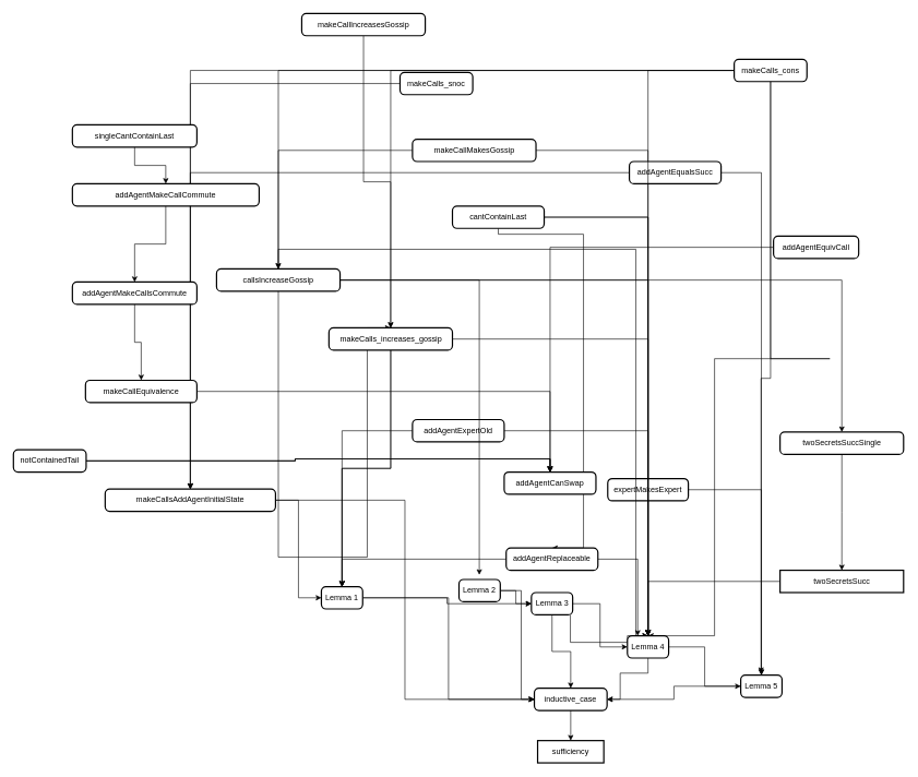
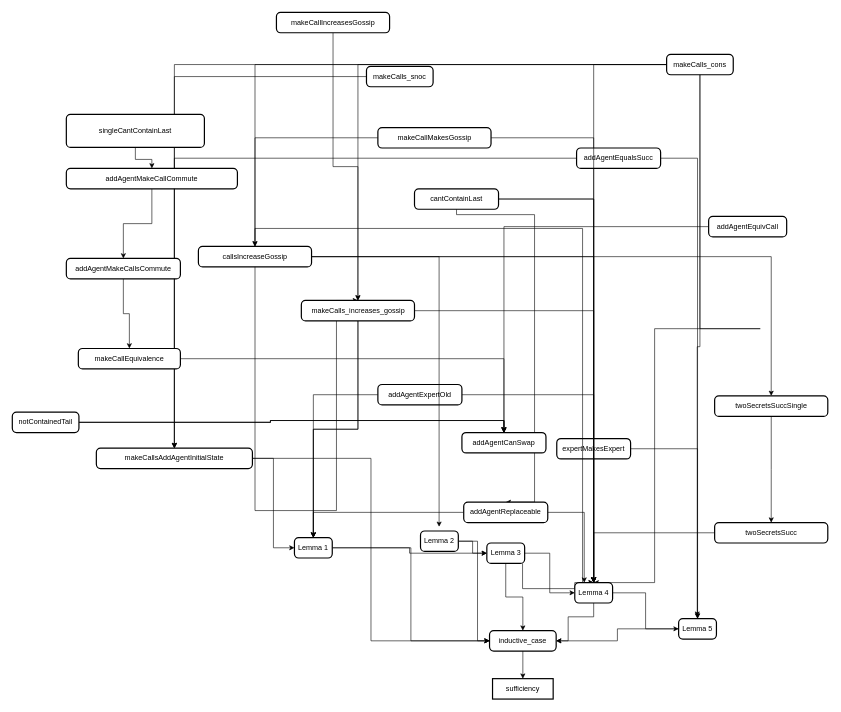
  <mxCell id="0" />
  <mxCell id="1" parent="0" />
  <mxCell id="2" style="edgeStyle=orthogonalEdgeStyle;rounded=0;orthogonalLoop=1;jettySize=auto;html=1;entryX=0.5;entryY=0;entryDx=0;entryDy=0;" edge="1" parent="1" source="5" target="20"><mxGeometry relative="1" as="geometry" /></mxCell>
  <mxCell id="3" style="edgeStyle=orthogonalEdgeStyle;rounded=0;orthogonalLoop=1;jettySize=auto;html=1;entryX=0;entryY=0.5;entryDx=0;entryDy=0;" edge="1" parent="1" source="58" target="15"><mxGeometry relative="1" as="geometry" /></mxCell>
  <mxCell id="4" style="edgeStyle=orthogonalEdgeStyle;rounded=0;orthogonalLoop=1;jettySize=auto;html=1;entryX=0.5;entryY=0;entryDx=0;entryDy=0;" edge="1" parent="1" source="5" target="58"><mxGeometry relative="1" as="geometry"><Array as="points"><mxPoint x="870" y="980" /><mxPoint x="957" y="980" /></Array></mxGeometry></mxCell>
  <mxCell id="5" value="Lemma 3" style="rounded=1;absoluteArcSize=1;arcSize=14;whiteSpace=wrap;strokeWidth=2;" parent="1" vertex="1"><mxGeometry x="810.5" y="904" width="63" height="34" as="geometry" /></mxCell>
  <mxCell id="6" value="sufficiency" style="whiteSpace=wrap;strokeWidth=2;" parent="1" vertex="1"><mxGeometry y="1130" width="101" height="34" as="geometry" x="820" /></mxCell>
  <mxCell id="7" style="edgeStyle=orthogonalEdgeStyle;rounded=0;orthogonalLoop=1;jettySize=auto;html=1;entryX=1;entryY=0.5;entryDx=0;entryDy=0;" edge="1" parent="1" source="58" target="20"><mxGeometry relative="1" as="geometry"><Array as="points"><mxPoint x="989" y="1027" /><mxPoint x="946" y="1027" /><mxPoint x="946" y="1067" /></Array></mxGeometry></mxCell>
  <mxCell id="8" style="edgeStyle=orthogonalEdgeStyle;rounded=0;orthogonalLoop=1;jettySize=auto;html=1;entryX=0;entryY=0.5;entryDx=0;entryDy=0;" edge="1" parent="1" source="10" target="20"><mxGeometry relative="1" as="geometry"><Array as="points"><mxPoint x="795" y="1067" /></Array></mxGeometry></mxCell>
  <mxCell id="9" style="edgeStyle=orthogonalEdgeStyle;rounded=0;orthogonalLoop=1;jettySize=auto;html=1;entryX=0;entryY=0.5;entryDx=0;entryDy=0;" edge="1" parent="1" source="10" target="5"><mxGeometry relative="1" as="geometry" /></mxCell>
  <mxCell id="10" value="Lemma 2" style="rounded=1;absoluteArcSize=1;arcSize=14;whiteSpace=wrap;strokeWidth=2;" vertex="1" parent="1"><mxGeometry x="700" y="884" width="63" height="34" as="geometry" /></mxCell>
  <mxCell id="11" style="edgeStyle=orthogonalEdgeStyle;rounded=0;orthogonalLoop=1;jettySize=auto;html=1;entryX=0;entryY=0.5;entryDx=0;entryDy=0;" edge="1" parent="1" source="13" target="20"><mxGeometry relative="1" as="geometry" /></mxCell>
  <mxCell id="12" style="edgeStyle=orthogonalEdgeStyle;rounded=0;orthogonalLoop=1;jettySize=auto;html=1;entryX=0;entryY=0.5;entryDx=0;entryDy=0;" edge="1" parent="1" source="13" target="5"><mxGeometry relative="1" as="geometry" /></mxCell>
  <mxCell id="13" value="Lemma 1" style="rounded=1;absoluteArcSize=1;arcSize=14;whiteSpace=wrap;strokeWidth=2;" vertex="1" parent="1"><mxGeometry x="490" y="895" width="63" height="34" as="geometry" /></mxCell>
  <mxCell id="14" style="edgeStyle=orthogonalEdgeStyle;rounded=0;orthogonalLoop=1;jettySize=auto;html=1;entryX=1;entryY=0.5;entryDx=0;entryDy=0;" edge="1" parent="1" source="15" target="20"><mxGeometry relative="1" as="geometry" /></mxCell>
  <mxCell id="15" value="Lemma 5" style="rounded=1;absoluteArcSize=1;arcSize=14;whiteSpace=wrap;strokeWidth=2;" vertex="1" parent="1"><mxGeometry x="1130" y="1030" width="63" height="34" as="geometry" /></mxCell>
  <mxCell id="16" style="edgeStyle=orthogonalEdgeStyle;rounded=0;orthogonalLoop=1;jettySize=auto;html=1;entryX=0;entryY=0.5;entryDx=0;entryDy=0;" edge="1" parent="1" source="18" target="20"><mxGeometry relative="1" as="geometry" /></mxCell>
  <mxCell id="17" style="edgeStyle=orthogonalEdgeStyle;rounded=0;orthogonalLoop=1;jettySize=auto;html=1;entryX=0;entryY=0.5;entryDx=0;entryDy=0;" edge="1" parent="1" source="18" target="13"><mxGeometry relative="1" as="geometry" /></mxCell>
  <mxCell id="18" value="makeCallsAddAgentInitialState" style="rounded=1;absoluteArcSize=1;arcSize=14;whiteSpace=wrap;strokeWidth=2;" vertex="1" parent="1"><mxGeometry x="160" y="746" width="260" height="34" as="geometry" /></mxCell>
  <mxCell id="19" style="edgeStyle=orthogonalEdgeStyle;rounded=0;orthogonalLoop=1;jettySize=auto;html=1;entryX=0.5;entryY=0;entryDx=0;entryDy=0;" edge="1" parent="1" source="20" target="6"><mxGeometry relative="1" as="geometry" /></mxCell>
  <mxCell id="20" value="inductive_case" style="rounded=1;absoluteArcSize=1;arcSize=14;whiteSpace=wrap;strokeWidth=2;" vertex="1" parent="1"><mxGeometry x="815" y="1050" width="111" height="34" as="geometry" /></mxCell>
  <mxCell id="21" style="edgeStyle=orthogonalEdgeStyle;rounded=0;orthogonalLoop=1;jettySize=auto;html=1;entryX=0.5;entryY=0;entryDx=0;entryDy=0;" edge="1" parent="1" source="27" target="58"><mxGeometry relative="1" as="geometry" /></mxCell>
  <mxCell id="22" style="edgeStyle=orthogonalEdgeStyle;rounded=0;orthogonalLoop=1;jettySize=auto;html=1;entryX=0.5;entryY=0;entryDx=0;entryDy=0;" edge="1" parent="1" source="27" target="58"><mxGeometry relative="1" as="geometry"><Array as="points"><mxPoint x="1266" y="547" /><mxPoint x="1090" y="547" /><mxPoint x="1090" y="960" /></Array></mxGeometry></mxCell>
  <mxCell id="23" style="edgeStyle=orthogonalEdgeStyle;rounded=0;orthogonalLoop=1;jettySize=auto;html=1;entryX=0.5;entryY=0;entryDx=0;entryDy=0;" edge="1" parent="1" source="67" target="56"><mxGeometry relative="1" as="geometry" /></mxCell>
  <mxCell id="24" style="edgeStyle=orthogonalEdgeStyle;rounded=0;orthogonalLoop=1;jettySize=auto;html=1;entryX=0.5;entryY=0;entryDx=0;entryDy=0;" edge="1" parent="1" source="27" target="18"><mxGeometry relative="1" as="geometry" /></mxCell>
  <mxCell id="25" style="edgeStyle=orthogonalEdgeStyle;rounded=0;orthogonalLoop=1;jettySize=auto;html=1;entryX=0.5;entryY=0;entryDx=0;entryDy=0;" edge="1" parent="1" source="27" target="62"><mxGeometry relative="1" as="geometry" /></mxCell>
  <mxCell id="26" style="edgeStyle=orthogonalEdgeStyle;rounded=0;orthogonalLoop=1;jettySize=auto;html=1;entryX=0.5;entryY=0;entryDx=0;entryDy=0;" edge="1" parent="1" source="27" target="78"><mxGeometry relative="1" as="geometry" /></mxCell>
- <mxCell id="27" value="makeCalls_cons" style="rounded=1;absoluteArcSize=1;arcSize=14;whiteSpace=wrap;strokeWidth=2;" vertex="1" parent="1"><mxGeometry x="1120" y="90" width="111" height="34" as="geometry" /></mxCell>
+ <mxCell id="27" value="makeCalls_cons" style="rounded=1;absoluteArcSize=1;arcSize=14;whiteSpace=wrap;strokeWidth=2;" vertex="1" parent="1"><mxGeometry x="1110" y="90" width="111" height="34" as="geometry" /></mxCell>
  <mxCell id="28" style="edgeStyle=orthogonalEdgeStyle;rounded=0;orthogonalLoop=1;jettySize=auto;html=1;entryX=0.5;entryY=0;entryDx=0;entryDy=0;" edge="1" parent="1" source="29" target="56"><mxGeometry relative="1" as="geometry" /></mxCell>
  <mxCell id="29" value="addAgentEquivCall" style="rounded=1;absoluteArcSize=1;arcSize=14;whiteSpace=wrap;strokeWidth=2;" vertex="1" parent="1"><mxGeometry x="1180" y="360" width="130" height="34" as="geometry" /></mxCell>
  <mxCell id="30" style="edgeStyle=orthogonalEdgeStyle;rounded=0;orthogonalLoop=1;jettySize=auto;html=1;entryX=0.492;entryY=-0.092;entryDx=0;entryDy=0;entryPerimeter=0;" edge="1" parent="1" source="27" target="15"><mxGeometry relative="1" as="geometry" /></mxCell>
  <mxCell id="31" style="edgeStyle=orthogonalEdgeStyle;rounded=0;orthogonalLoop=1;jettySize=auto;html=1;entryX=0.5;entryY=0;entryDx=0;entryDy=0;" edge="1" parent="1" source="33" target="15"><mxGeometry relative="1" as="geometry" /></mxCell>
  <mxCell id="32" style="edgeStyle=orthogonalEdgeStyle;rounded=0;orthogonalLoop=1;jettySize=auto;html=1;entryX=0.5;entryY=0;entryDx=0;entryDy=0;" edge="1" parent="1" source="33" target="18"><mxGeometry relative="1" as="geometry" /></mxCell>
  <mxCell id="33" value="addAgentEqualsSucc" style="rounded=1;absoluteArcSize=1;arcSize=14;whiteSpace=wrap;strokeWidth=2;" vertex="1" parent="1"><mxGeometry x="960" y="246" width="140" height="34" as="geometry" /></mxCell>
  <mxCell id="34" style="edgeStyle=orthogonalEdgeStyle;rounded=0;orthogonalLoop=1;jettySize=auto;html=1;entryX=0.5;entryY=0;entryDx=0;entryDy=0;" edge="1" parent="1" source="35" target="15"><mxGeometry relative="1" as="geometry" /></mxCell>
  <mxCell id="35" value="expertMakesExpert" style="rounded=1;absoluteArcSize=1;arcSize=14;whiteSpace=wrap;strokeWidth=2;" vertex="1" parent="1"><mxGeometry x="927" y="730" width="123" height="34" as="geometry" /></mxCell>
  <mxCell id="36" style="edgeStyle=orthogonalEdgeStyle;rounded=0;orthogonalLoop=1;jettySize=auto;html=1;entryX=0.5;entryY=0;entryDx=0;entryDy=0;" edge="1" parent="1" source="60" target="58"><mxGeometry relative="1" as="geometry" /></mxCell>
  <mxCell id="37" style="edgeStyle=orthogonalEdgeStyle;rounded=0;orthogonalLoop=1;jettySize=auto;html=1;entryX=0.5;entryY=0;entryDx=0;entryDy=0;" edge="1" parent="1" source="40" target="58"><mxGeometry relative="1" as="geometry" /></mxCell>
  <mxCell id="38" style="edgeStyle=orthogonalEdgeStyle;rounded=0;orthogonalLoop=1;jettySize=auto;html=1;entryX=0.5;entryY=0;entryDx=0;entryDy=0;" edge="1" parent="1" source="40" target="58"><mxGeometry relative="1" as="geometry" /></mxCell>
  <mxCell id="39" style="edgeStyle=orthogonalEdgeStyle;rounded=0;orthogonalLoop=1;jettySize=auto;html=1;entryX=0.5;entryY=0;entryDx=0;entryDy=0;" edge="1" parent="1" source="40" target="55"><mxGeometry relative="1" as="geometry"><Array as="points"><mxPoint x="890" y="357" /><mxPoint x="890" y="836" /></Array></mxGeometry></mxCell>
  <mxCell id="40" value="cantContainLast" style="rounded=1;absoluteArcSize=1;arcSize=14;whiteSpace=wrap;strokeWidth=2;" vertex="1" parent="1"><mxGeometry x="690" y="314" width="140" height="34" as="geometry" /></mxCell>
  <mxCell id="41" style="edgeStyle=orthogonalEdgeStyle;rounded=0;orthogonalLoop=1;jettySize=auto;html=1;entryX=0.5;entryY=0;entryDx=0;entryDy=0;" edge="1" parent="1" source="44" target="58"><mxGeometry relative="1" as="geometry" /></mxCell>
  <mxCell id="42" style="edgeStyle=orthogonalEdgeStyle;rounded=0;orthogonalLoop=1;jettySize=auto;html=1;entryX=0.5;entryY=0;entryDx=0;entryDy=0;" edge="1" parent="1" source="78" target="13"><mxGeometry relative="1" as="geometry"><Array as="points" /></mxGeometry></mxCell>
  <mxCell id="43" style="edgeStyle=orthogonalEdgeStyle;rounded=0;orthogonalLoop=1;jettySize=auto;html=1;entryX=0.5;entryY=0;entryDx=0;entryDy=0;" edge="1" parent="1" source="44" target="62"><mxGeometry relative="1" as="geometry" /></mxCell>
  <mxCell id="44" value="makeCallMakesGossip" style="rounded=1;absoluteArcSize=1;arcSize=14;whiteSpace=wrap;strokeWidth=2;" vertex="1" parent="1"><mxGeometry x="629" y="212" width="188.5" height="34" as="geometry" /></mxCell>
  <mxCell id="45" style="edgeStyle=orthogonalEdgeStyle;rounded=0;orthogonalLoop=1;jettySize=auto;html=1;entryX=0.5;entryY=0;entryDx=0;entryDy=0;" edge="1" parent="1" source="78" target="58"><mxGeometry relative="1" as="geometry" /></mxCell>
  <mxCell id="46" style="edgeStyle=orthogonalEdgeStyle;rounded=0;orthogonalLoop=1;jettySize=auto;html=1;entryX=0.5;entryY=0;entryDx=0;entryDy=0;" edge="1" parent="1" source="78" target="13"><mxGeometry relative="1" as="geometry" /></mxCell>
  <mxCell id="47" style="edgeStyle=orthogonalEdgeStyle;rounded=0;orthogonalLoop=1;jettySize=auto;html=1;entryX=0.5;entryY=0;entryDx=0;entryDy=0;" edge="1" parent="1" source="62" target="58"><mxGeometry relative="1" as="geometry"><Array as="points"><mxPoint x="424" y="380" /><mxPoint x="970" y="380" /><mxPoint x="970" y="970" /></Array></mxGeometry></mxCell>
  <mxCell id="48" style="edgeStyle=orthogonalEdgeStyle;rounded=0;orthogonalLoop=1;jettySize=auto;html=1;entryX=0.5;entryY=0;entryDx=0;entryDy=0;" edge="1" parent="1" source="62" target="52"><mxGeometry relative="1" as="geometry" /></mxCell>
  <mxCell id="49" style="edgeStyle=orthogonalEdgeStyle;rounded=0;orthogonalLoop=1;jettySize=auto;html=1;entryX=0.5;entryY=0;entryDx=0;entryDy=0;" edge="1" parent="1" source="50" target="58"><mxGeometry relative="1" as="geometry" /></mxCell>
- <mxCell id="50" value="twoSecretsSucc" style="absoluteArcSize=1;arcSize=14;whiteSpace=wrap;strokeWidth=2;rounded=0;" vertex="1" parent="1"><mxGeometry x="1190" y="870" width="188.5" height="34" as="geometry" /></mxCell>
+ <mxCell id="50" value="twoSecretsSucc" style="rounded=1;absoluteArcSize=1;arcSize=14;whiteSpace=wrap;strokeWidth=2;" vertex="1" parent="1"><mxGeometry x="1190" y="870" width="188.5" height="34" as="geometry" /></mxCell>
  <mxCell id="51" style="edgeStyle=orthogonalEdgeStyle;rounded=0;orthogonalLoop=1;jettySize=auto;html=1;entryX=0.5;entryY=0;entryDx=0;entryDy=0;" edge="1" parent="1" source="52" target="50"><mxGeometry relative="1" as="geometry" /></mxCell>
  <mxCell id="52" value="twoSecretsSuccSingle" style="rounded=1;absoluteArcSize=1;arcSize=14;whiteSpace=wrap;strokeWidth=2;" vertex="1" parent="1"><mxGeometry x="1190" y="659" width="188.5" height="34" as="geometry" /></mxCell>
  <mxCell id="53" style="edgeStyle=orthogonalEdgeStyle;rounded=0;orthogonalLoop=1;jettySize=auto;html=1;entryX=0.5;entryY=0;entryDx=0;entryDy=0;" edge="1" parent="1" source="55" target="13"><mxGeometry relative="1" as="geometry" /></mxCell>
  <mxCell id="54" style="edgeStyle=orthogonalEdgeStyle;rounded=0;orthogonalLoop=1;jettySize=auto;html=1;entryX=0.25;entryY=0;entryDx=0;entryDy=0;" edge="1" parent="1" source="55" target="58"><mxGeometry relative="1" as="geometry" /></mxCell>
  <mxCell id="55" value="addAgentReplaceable" style="rounded=1;absoluteArcSize=1;arcSize=14;whiteSpace=wrap;strokeWidth=2;" vertex="1" parent="1"><mxGeometry x="772" y="836" width="140" height="34" as="geometry" /></mxCell>
  <mxCell id="56" value="addAgentCanSwap" style="rounded=1;absoluteArcSize=1;arcSize=14;whiteSpace=wrap;strokeWidth=2;" vertex="1" parent="1"><mxGeometry x="769" y="720" width="140" height="34" as="geometry" /></mxCell>
  <mxCell id="57" value="" style="edgeStyle=orthogonalEdgeStyle;rounded=0;orthogonalLoop=1;jettySize=auto;html=1;entryX=0;entryY=0.5;entryDx=0;entryDy=0;" edge="1" parent="1" source="5" target="58"><mxGeometry relative="1" as="geometry"><mxPoint x="874" y="921" as="sourcePoint" /><mxPoint x="1130" y="1047" as="targetPoint" /></mxGeometry></mxCell>
  <mxCell id="58" value="Lemma 4" style="rounded=1;absoluteArcSize=1;arcSize=14;whiteSpace=wrap;strokeWidth=2;" vertex="1" parent="1"><mxGeometry x="957" y="970" width="63" height="34" as="geometry" /></mxCell>
  <mxCell id="59" style="edgeStyle=orthogonalEdgeStyle;rounded=0;orthogonalLoop=1;jettySize=auto;html=1;entryX=0.5;entryY=0;entryDx=0;entryDy=0;" edge="1" parent="1" source="60" target="13"><mxGeometry relative="1" as="geometry" /></mxCell>
  <mxCell id="60" value="addAgentExpertOld" style="rounded=1;absoluteArcSize=1;arcSize=14;whiteSpace=wrap;strokeWidth=2;" vertex="1" parent="1"><mxGeometry x="629" y="640" width="140" height="34" as="geometry" /></mxCell>
  <mxCell id="61" style="edgeStyle=orthogonalEdgeStyle;rounded=0;orthogonalLoop=1;jettySize=auto;html=1;entryX=0.5;entryY=0;entryDx=0;entryDy=0;" edge="1" parent="1" source="62" target="58"><mxGeometry relative="1" as="geometry" /></mxCell>
  <mxCell id="62" value="callsIncreaseGossip" style="rounded=1;absoluteArcSize=1;arcSize=14;whiteSpace=wrap;strokeWidth=2;" vertex="1" parent="1"><mxGeometry x="330" y="410" width="188.5" height="34" as="geometry" /></mxCell>
  <mxCell id="63" style="edgeStyle=orthogonalEdgeStyle;rounded=0;orthogonalLoop=1;jettySize=auto;html=1;entryX=0.5;entryY=0;entryDx=0;entryDy=0;" edge="1" parent="1" source="64" target="18"><mxGeometry relative="1" as="geometry" /></mxCell>
  <mxCell id="64" value="makeCalls_snoc" style="rounded=1;absoluteArcSize=1;arcSize=14;whiteSpace=wrap;strokeWidth=2;" vertex="1" parent="1"><mxGeometry x="610" y="110" width="111" height="34" as="geometry" /></mxCell>
  <mxCell id="65" style="edgeStyle=orthogonalEdgeStyle;rounded=0;orthogonalLoop=1;jettySize=auto;html=1;entryX=0.5;entryY=0;entryDx=0;entryDy=0;" edge="1" parent="1" source="67" target="56"><mxGeometry relative="1" as="geometry" /></mxCell>
  <mxCell id="66" style="edgeStyle=orthogonalEdgeStyle;rounded=0;orthogonalLoop=1;jettySize=auto;html=1;entryX=0.5;entryY=0;entryDx=0;entryDy=0;" edge="1" parent="1" source="67" target="56"><mxGeometry relative="1" as="geometry" /></mxCell>
  <mxCell id="67" value="notContainedTail" style="rounded=1;absoluteArcSize=1;arcSize=14;whiteSpace=wrap;strokeWidth=2;" vertex="1" parent="1"><mxGeometry x="20" y="686" width="111" height="34" as="geometry" /></mxCell>
  <mxCell id="68" style="edgeStyle=orthogonalEdgeStyle;rounded=0;orthogonalLoop=1;jettySize=auto;html=1;entryX=0.5;entryY=0;entryDx=0;entryDy=0;" edge="1" parent="1" source="69" target="56"><mxGeometry relative="1" as="geometry" /></mxCell>
  <mxCell id="69" value="makeCallEquivalence" style="rounded=1;absoluteArcSize=1;arcSize=14;whiteSpace=wrap;strokeWidth=2;" vertex="1" parent="1"><mxGeometry x="130" y="580" width="170" height="34" as="geometry" /></mxCell>
  <mxCell id="70" style="edgeStyle=orthogonalEdgeStyle;rounded=0;orthogonalLoop=1;jettySize=auto;html=1;entryX=0.5;entryY=0;entryDx=0;entryDy=0;" edge="1" parent="1" source="71" target="69"><mxGeometry relative="1" as="geometry" /></mxCell>
  <mxCell id="71" value="addAgentMakeCallsCommute" style="rounded=1;absoluteArcSize=1;arcSize=14;whiteSpace=wrap;strokeWidth=2;" vertex="1" parent="1"><mxGeometry x="110" y="430" width="190" height="34" as="geometry" /></mxCell>
  <mxCell id="72" style="edgeStyle=orthogonalEdgeStyle;rounded=0;orthogonalLoop=1;jettySize=auto;html=1;entryX=0.5;entryY=0;entryDx=0;entryDy=0;" edge="1" parent="1" source="73" target="71"><mxGeometry relative="1" as="geometry" /></mxCell>
  <mxCell id="73" value="addAgentMakeCallCommute" style="rounded=1;absoluteArcSize=1;arcSize=14;whiteSpace=wrap;strokeWidth=2;" vertex="1" parent="1"><mxGeometry x="110" y="280" width="285" height="34" as="geometry" /></mxCell>
  <mxCell id="74" style="edgeStyle=orthogonalEdgeStyle;rounded=0;orthogonalLoop=1;jettySize=auto;html=1;entryX=0.5;entryY=0;entryDx=0;entryDy=0;" edge="1" parent="1" source="75" target="73"><mxGeometry relative="1" as="geometry" /></mxCell>
- <mxCell id="75" value="singleCantContainLast" style="rounded=1;absoluteArcSize=1;arcSize=14;whiteSpace=wrap;strokeWidth=2;" vertex="1" parent="1"><mxGeometry x="110" y="190" width="190" height="34" as="geometry" /></mxCell>
+ <mxCell id="75" value="singleCantContainLast" style="rounded=1;absoluteArcSize=1;arcSize=14;whiteSpace=wrap;strokeWidth=2;" vertex="1" parent="1"><mxGeometry x="110" y="190" width="230" height="55" as="geometry" /></mxCell>
  <mxCell id="76" style="edgeStyle=orthogonalEdgeStyle;rounded=0;orthogonalLoop=1;jettySize=auto;html=1;entryX=0.492;entryY=-0.206;entryDx=0;entryDy=0;entryPerimeter=0;" edge="1" parent="1" source="62" target="10"><mxGeometry relative="1" as="geometry" /></mxCell>
  <mxCell id="77" value="" style="edgeStyle=orthogonalEdgeStyle;rounded=0;orthogonalLoop=1;jettySize=auto;html=1;entryX=0.5;entryY=0;entryDx=0;entryDy=0;" edge="1" parent="1" source="62" target="78"><mxGeometry relative="1" as="geometry"><mxPoint x="519" y="427" as="sourcePoint" /><mxPoint x="522" y="850" as="targetPoint" /><Array as="points"><mxPoint x="560" y="850" /></Array></mxGeometry></mxCell>
  <mxCell id="78" value="makeCalls_increases_gossip" style="rounded=1;absoluteArcSize=1;arcSize=14;whiteSpace=wrap;strokeWidth=2;" vertex="1" parent="1"><mxGeometry x="501.5" y="500" width="188.5" height="34" as="geometry" /></mxCell>
  <mxCell id="79" style="edgeStyle=orthogonalEdgeStyle;rounded=0;orthogonalLoop=1;jettySize=auto;html=1;entryX=0.5;entryY=0;entryDx=0;entryDy=0;" edge="1" parent="1" source="80" target="78"><mxGeometry relative="1" as="geometry" /></mxCell>
  <mxCell id="80" value="makeCallIncreasesGossip" style="rounded=1;absoluteArcSize=1;arcSize=14;whiteSpace=wrap;strokeWidth=2;" vertex="1" parent="1"><mxGeometry x="460" y="20" width="188.5" height="34" as="geometry" /></mxCell>
